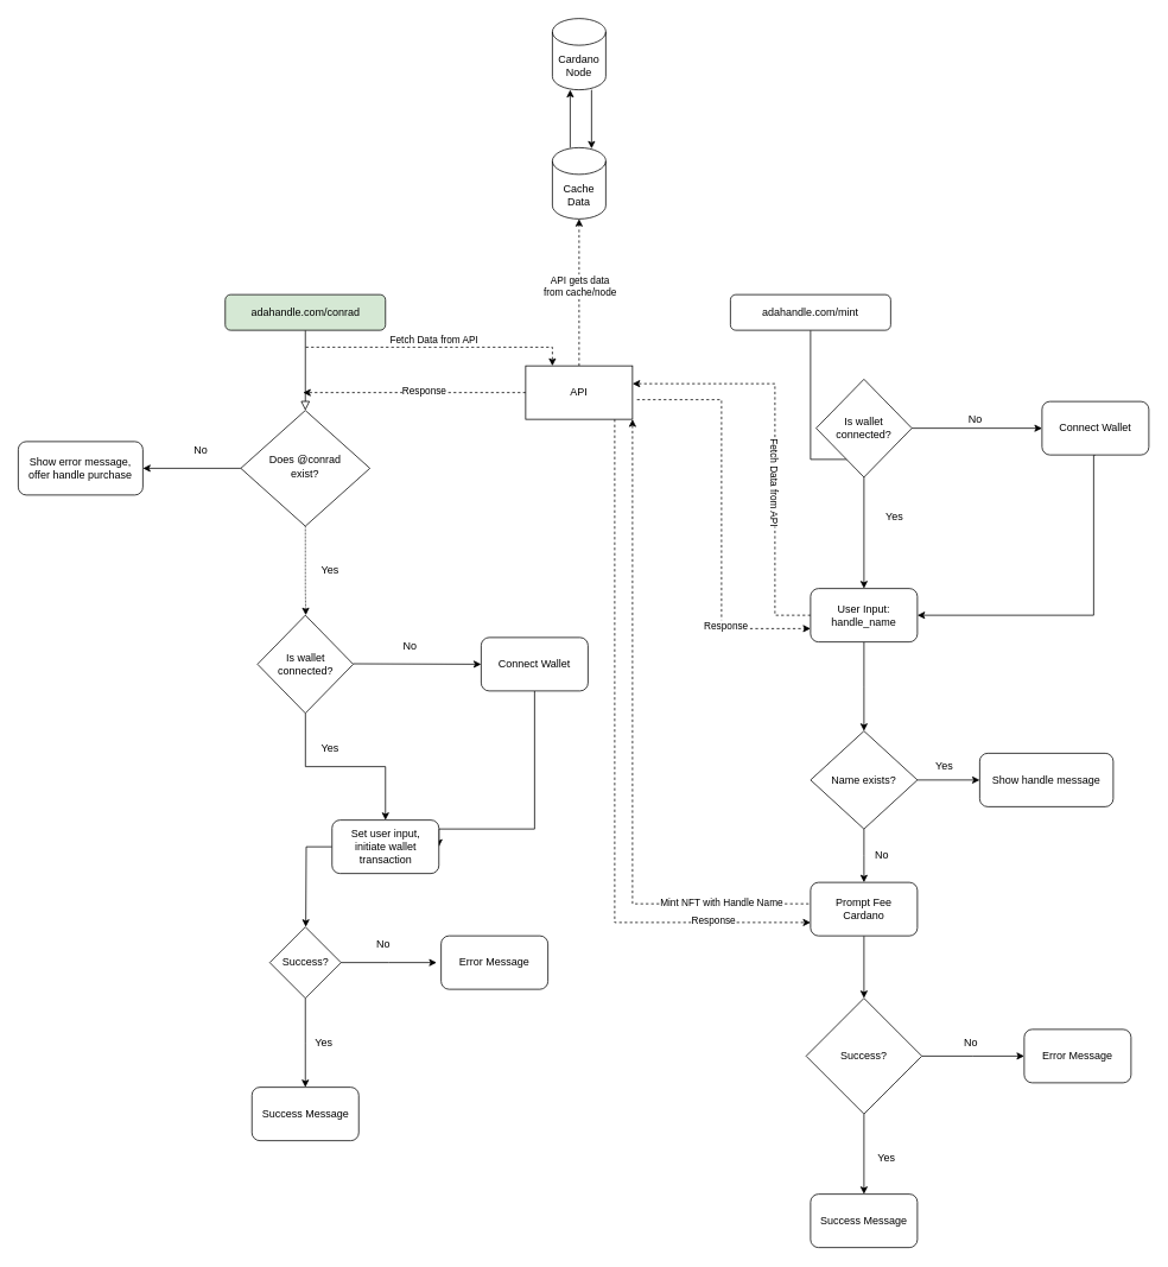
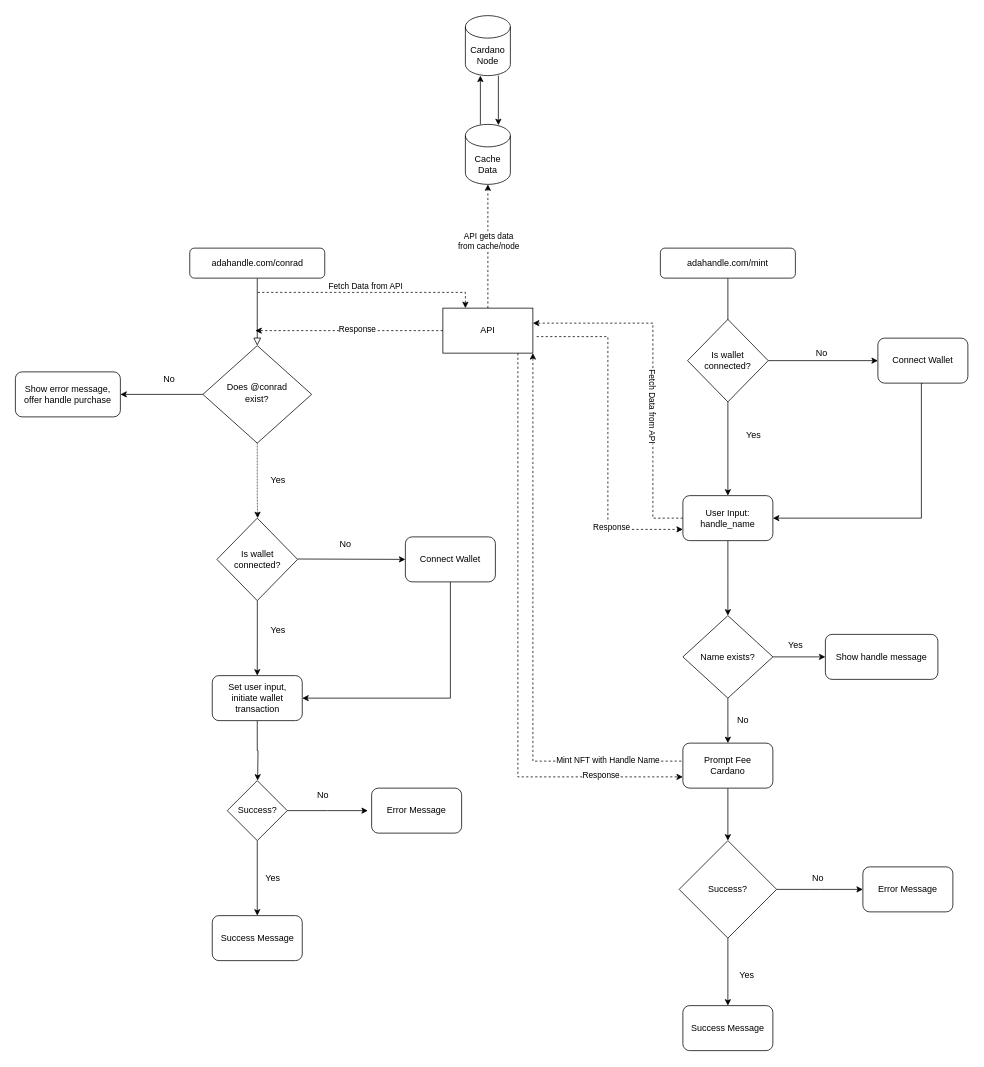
  <mxCell id="0" />
  <mxCell id="1" parent="0" />
  <mxCell id="2" value="" style="rounded=0;html=1;jettySize=auto;orthogonalLoop=1;fontSize=11;endArrow=block;endFill=0;endSize=8;strokeWidth=1;shadow=0;labelBackgroundColor=none;edgeStyle=orthogonalEdgeStyle;" parent="1" source="3" target="8" edge="1"><mxGeometry relative="1" as="geometry" /></mxCell>
- <mxCell id="3" value="adahandle.com/conrad" style="rounded=1;whiteSpace=wrap;html=1;fontSize=12;glass=0;strokeWidth=1;shadow=0;fillColor=#d5e8d4;" parent="1" vertex="1"><mxGeometry x="252.5" y="330" width="180" height="40" as="geometry" /></mxCell>
+ <mxCell id="3" value="adahandle.com/conrad" style="rounded=1;whiteSpace=wrap;html=1;fontSize=12;glass=0;strokeWidth=1;shadow=0;" parent="1" vertex="1"><mxGeometry x="252.5" y="330" width="180" height="40" as="geometry" /></mxCell>
  <mxCell id="4" style="edgeStyle=orthogonalEdgeStyle;rounded=0;orthogonalLoop=1;jettySize=auto;html=1;" edge="1" parent="1" source="8" target="9"><mxGeometry relative="1" as="geometry" /></mxCell>
  <mxCell id="5" style="edgeStyle=orthogonalEdgeStyle;rounded=0;orthogonalLoop=1;jettySize=auto;html=1;dashed=1;dashPattern=1 1;strokeColor=#000000;" edge="1" parent="1" source="8"><mxGeometry relative="1" as="geometry"><mxPoint x="343" y="690" as="targetPoint" /><Array as="points"><mxPoint x="343" y="660" /><mxPoint x="343" y="660" /></Array></mxGeometry></mxCell>
  <mxCell id="6" style="edgeStyle=orthogonalEdgeStyle;rounded=0;orthogonalLoop=1;jettySize=auto;html=1;strokeColor=#000000;entryX=0.25;entryY=0;entryDx=0;entryDy=0;dashed=1;" edge="1" parent="1" target="40"><mxGeometry relative="1" as="geometry"><mxPoint x="690" y="420" as="targetPoint" /><mxPoint x="343" y="389" as="sourcePoint" /><Array as="points"><mxPoint x="620" y="389" /></Array></mxGeometry></mxCell>
  <mxCell id="7" value="Fetch Data from API" style="edgeLabel;html=1;align=center;verticalAlign=middle;resizable=0;points=[];" vertex="1" connectable="0" parent="6"><mxGeometry x="-0.04" y="-2" relative="1" as="geometry"><mxPoint y="-11" as="offset" /></mxGeometry></mxCell>
  <mxCell id="8" value="Does @conrad&lt;br&gt;exist?" style="rhombus;whiteSpace=wrap;html=1;shadow=0;fontFamily=Helvetica;fontSize=12;align=center;strokeWidth=1;spacing=6;spacingTop=-4;" parent="1" vertex="1"><mxGeometry x="270" y="460" width="145" height="130" as="geometry" /></mxCell>
  <mxCell id="9" value="Show error message,&lt;br&gt;offer handle purchase" style="rounded=1;whiteSpace=wrap;html=1;" vertex="1" parent="1"><mxGeometry x="20" y="495" width="140" height="60" as="geometry" /></mxCell>
  <mxCell id="10" value="No" style="text;html=1;align=center;verticalAlign=middle;resizable=0;points=[];autosize=1;strokeColor=none;" vertex="1" parent="1"><mxGeometry x="210" y="495" width="30" height="20" as="geometry" /></mxCell>
  <mxCell id="11" value="Yes" style="text;html=1;align=center;verticalAlign=middle;resizable=0;points=[];autosize=1;strokeColor=none;" vertex="1" parent="1"><mxGeometry x="350" y="630" width="40" height="20" as="geometry" /></mxCell>
  <mxCell id="12" style="edgeStyle=orthogonalEdgeStyle;rounded=0;orthogonalLoop=1;jettySize=auto;html=1;strokeColor=#000000;entryX=0;entryY=0.5;entryDx=0;entryDy=0;" edge="1" parent="1" target="17"><mxGeometry relative="1" as="geometry"><mxPoint x="553.75" y="744.5" as="targetPoint" /><mxPoint x="396.25" y="744.5" as="sourcePoint" /></mxGeometry></mxCell>
  <mxCell id="13" value="No" style="text;html=1;align=center;verticalAlign=middle;resizable=0;points=[];autosize=1;strokeColor=none;" vertex="1" parent="1"><mxGeometry x="445" y="715" width="30" height="20" as="geometry" /></mxCell>
  <mxCell id="14" style="edgeStyle=orthogonalEdgeStyle;rounded=0;orthogonalLoop=1;jettySize=auto;html=1;strokeColor=#000000;entryX=0.5;entryY=0;entryDx=0;entryDy=0;" edge="1" parent="1" source="15" target="20"><mxGeometry relative="1" as="geometry"><mxPoint x="342.5" y="890" as="targetPoint" /></mxGeometry></mxCell>
  <mxCell id="15" value="Is wallet connected?" style="rhombus;whiteSpace=wrap;html=1;" vertex="1" parent="1"><mxGeometry x="288.75" y="690" width="107.5" height="110" as="geometry" /></mxCell>
  <mxCell id="16" style="edgeStyle=orthogonalEdgeStyle;rounded=0;orthogonalLoop=1;jettySize=auto;html=1;strokeColor=#000000;entryX=1;entryY=0.5;entryDx=0;entryDy=0;exitX=0.5;exitY=1;exitDx=0;exitDy=0;" edge="1" parent="1" source="17" target="20"><mxGeometry relative="1" as="geometry"><mxPoint x="510" y="950" as="targetPoint" /><Array as="points"><mxPoint x="600" y="930" /></Array></mxGeometry></mxCell>
  <mxCell id="17" value="Connect Wallet" style="rounded=1;whiteSpace=wrap;html=1;" vertex="1" parent="1"><mxGeometry x="540" y="715" width="120" height="60" as="geometry" /></mxCell>
  <mxCell id="18" value="Yes" style="text;html=1;align=center;verticalAlign=middle;resizable=0;points=[];autosize=1;strokeColor=none;" vertex="1" parent="1"><mxGeometry x="350" y="830" width="40" height="20" as="geometry" /></mxCell>
  <mxCell id="19" style="edgeStyle=orthogonalEdgeStyle;rounded=0;orthogonalLoop=1;jettySize=auto;html=1;strokeColor=#000000;" edge="1" parent="1" source="20"><mxGeometry relative="1" as="geometry"><mxPoint x="343" y="1040" as="targetPoint" /></mxGeometry></mxCell>
- <mxCell id="20" value="Set user input,&lt;br&gt;initiate wallet transaction" style="rounded=1;whiteSpace=wrap;html=1;" vertex="1" parent="1"><mxGeometry x="372.5" y="920" width="120" height="60" as="geometry" /></mxCell>
+ <mxCell id="20" value="Set user input,&lt;br&gt;initiate wallet transaction" style="rounded=1;whiteSpace=wrap;html=1;" vertex="1" parent="1"><mxGeometry x="282.5" y="900" width="120" height="60" as="geometry" /></mxCell>
  <mxCell id="21" style="edgeStyle=orthogonalEdgeStyle;rounded=0;orthogonalLoop=1;jettySize=auto;html=1;strokeColor=#000000;" edge="1" parent="1" source="23"><mxGeometry relative="1" as="geometry"><mxPoint x="490" y="1080" as="targetPoint" /></mxGeometry></mxCell>
  <mxCell id="22" style="edgeStyle=orthogonalEdgeStyle;rounded=0;orthogonalLoop=1;jettySize=auto;html=1;strokeColor=#000000;" edge="1" parent="1" source="23"><mxGeometry relative="1" as="geometry"><mxPoint x="342.5" y="1220" as="targetPoint" /></mxGeometry></mxCell>
  <mxCell id="23" value="Success?" style="rhombus;whiteSpace=wrap;html=1;" vertex="1" parent="1"><mxGeometry x="302.5" y="1040" width="80" height="80" as="geometry" /></mxCell>
  <mxCell id="24" value="No" style="text;html=1;align=center;verticalAlign=middle;resizable=0;points=[];autosize=1;strokeColor=none;" vertex="1" parent="1"><mxGeometry x="415" y="1050" width="30" height="20" as="geometry" /></mxCell>
  <mxCell id="25" value="Error Message" style="rounded=1;whiteSpace=wrap;html=1;" vertex="1" parent="1"><mxGeometry x="495" y="1050" width="120" height="60" as="geometry" /></mxCell>
  <mxCell id="26" value="Yes" style="text;html=1;align=center;verticalAlign=middle;resizable=0;points=[];autosize=1;strokeColor=none;" vertex="1" parent="1"><mxGeometry x="342.5" y="1160" width="40" height="20" as="geometry" /></mxCell>
  <mxCell id="27" value="Success Message" style="rounded=1;whiteSpace=wrap;html=1;" vertex="1" parent="1"><mxGeometry x="282.5" y="1220" width="120" height="60" as="geometry" /></mxCell>
  <mxCell id="28" style="edgeStyle=orthogonalEdgeStyle;rounded=0;orthogonalLoop=1;jettySize=auto;html=1;strokeColor=#000000;" edge="1" parent="1" source="29"><mxGeometry relative="1" as="geometry"><mxPoint x="640" y="100" as="targetPoint" /><Array as="points"><mxPoint x="640" y="100" /></Array></mxGeometry></mxCell>
  <mxCell id="29" value="Cache Data" style="shape=cylinder3;whiteSpace=wrap;html=1;boundedLbl=1;backgroundOutline=1;size=15;" vertex="1" parent="1"><mxGeometry x="620" y="165" width="60" height="80" as="geometry" /></mxCell>
  <mxCell id="30" style="edgeStyle=orthogonalEdgeStyle;rounded=0;orthogonalLoop=1;jettySize=auto;html=1;entryX=0.733;entryY=0.013;entryDx=0;entryDy=0;entryPerimeter=0;strokeColor=#000000;exitX=0.733;exitY=1;exitDx=0;exitDy=0;exitPerimeter=0;" edge="1" parent="1" source="31" target="29"><mxGeometry relative="1" as="geometry" /></mxCell>
  <mxCell id="31" value="Cardano&lt;br&gt;Node" style="shape=cylinder3;whiteSpace=wrap;html=1;boundedLbl=1;backgroundOutline=1;size=15;" vertex="1" parent="1"><mxGeometry x="620" y="20" width="60" height="80" as="geometry" /></mxCell>
  <mxCell id="32" style="edgeStyle=orthogonalEdgeStyle;rounded=0;orthogonalLoop=1;jettySize=auto;html=1;dashed=1;strokeColor=#000000;" edge="1" parent="1" source="40"><mxGeometry relative="1" as="geometry"><mxPoint x="340" y="440" as="targetPoint" /></mxGeometry></mxCell>
  <mxCell id="33" value="Response" style="edgeLabel;html=1;align=center;verticalAlign=middle;resizable=0;points=[];" vertex="1" connectable="0" parent="32"><mxGeometry x="-0.08" y="-3" relative="1" as="geometry"><mxPoint as="offset" /></mxGeometry></mxCell>
  <mxCell id="34" style="edgeStyle=orthogonalEdgeStyle;rounded=0;orthogonalLoop=1;jettySize=auto;html=1;entryX=0.5;entryY=1;entryDx=0;entryDy=0;entryPerimeter=0;dashed=1;strokeColor=#000000;" edge="1" parent="1" source="40" target="29"><mxGeometry relative="1" as="geometry" /></mxCell>
  <mxCell id="35" value="API gets data&lt;br&gt;from cache/node" style="edgeLabel;html=1;align=center;verticalAlign=middle;resizable=0;points=[];" vertex="1" connectable="0" parent="34"><mxGeometry x="-0.544" y="-1" relative="1" as="geometry"><mxPoint x="-1" y="-52" as="offset" /></mxGeometry></mxCell>
  <mxCell id="36" style="edgeStyle=orthogonalEdgeStyle;rounded=0;orthogonalLoop=1;jettySize=auto;html=1;entryX=0;entryY=0.75;entryDx=0;entryDy=0;dashed=1;strokeColor=#000000;exitX=1.042;exitY=0.633;exitDx=0;exitDy=0;exitPerimeter=0;" edge="1" parent="1" source="40" target="46"><mxGeometry relative="1" as="geometry" /></mxCell>
  <mxCell id="37" value="Response" style="edgeLabel;html=1;align=center;verticalAlign=middle;resizable=0;points=[];" vertex="1" connectable="0" parent="36"><mxGeometry x="0.529" y="4" relative="1" as="geometry"><mxPoint y="2" as="offset" /></mxGeometry></mxCell>
  <mxCell id="38" style="edgeStyle=orthogonalEdgeStyle;rounded=0;orthogonalLoop=1;jettySize=auto;html=1;entryX=0;entryY=0.75;entryDx=0;entryDy=0;dashed=1;strokeColor=#000000;" edge="1" parent="1" source="40" target="63"><mxGeometry relative="1" as="geometry"><Array as="points"><mxPoint x="690" y="1035" /></Array></mxGeometry></mxCell>
  <mxCell id="39" value="Response" style="edgeLabel;html=1;align=center;verticalAlign=middle;resizable=0;points=[];" vertex="1" connectable="0" parent="38"><mxGeometry x="0.631" y="3" relative="1" as="geometry"><mxPoint x="35" as="offset" /></mxGeometry></mxCell>
  <mxCell id="40" value="API" style="rounded=0;whiteSpace=wrap;html=1;" vertex="1" parent="1"><mxGeometry x="590" y="410" width="120" height="60" as="geometry" /></mxCell>
  <mxCell id="41" style="edgeStyle=orthogonalEdgeStyle;rounded=0;orthogonalLoop=1;jettySize=auto;html=1;strokeColor=#000000;entryX=0.5;entryY=0;entryDx=0;entryDy=0;" edge="1" parent="1" source="42" target="46"><mxGeometry relative="1" as="geometry"><mxPoint x="990" y="450" as="targetPoint" /></mxGeometry></mxCell>
- <mxCell id="42" value="adahandle.com/mint" style="rounded=1;whiteSpace=wrap;html=1;fontSize=12;glass=0;strokeWidth=1;shadow=0;" vertex="1" parent="1"><mxGeometry x="820" y="330" width="180" height="40" as="geometry" /></mxCell>
+ <mxCell id="42" value="adahandle.com/mint" style="rounded=1;whiteSpace=wrap;html=1;fontSize=12;glass=0;strokeWidth=1;shadow=0;" vertex="1" parent="1"><mxGeometry x="880" y="330" width="180" height="40" as="geometry" /></mxCell>
  <mxCell id="43" style="edgeStyle=orthogonalEdgeStyle;rounded=0;orthogonalLoop=1;jettySize=auto;html=1;strokeColor=#000000;dashed=1;" edge="1" parent="1" source="46"><mxGeometry relative="1" as="geometry"><mxPoint x="710" y="430" as="targetPoint" /><Array as="points"><mxPoint x="870" y="690" /><mxPoint x="870" y="430" /></Array></mxGeometry></mxCell>
  <mxCell id="44" value="Fetch Data from API" style="edgeLabel;html=1;align=center;verticalAlign=middle;resizable=0;points=[];rotation=90;" vertex="1" connectable="0" parent="43"><mxGeometry x="-0.371" y="2" relative="1" as="geometry"><mxPoint x="2" y="-45" as="offset" /></mxGeometry></mxCell>
  <mxCell id="45" style="edgeStyle=orthogonalEdgeStyle;rounded=0;orthogonalLoop=1;jettySize=auto;html=1;strokeColor=#000000;" edge="1" parent="1" source="46"><mxGeometry relative="1" as="geometry"><mxPoint x="970" y="820" as="targetPoint" /></mxGeometry></mxCell>
  <mxCell id="46" value="User Input: handle_name" style="rounded=1;whiteSpace=wrap;html=1;" vertex="1" parent="1"><mxGeometry x="910" y="660" width="120" height="60" as="geometry" /></mxCell>
  <mxCell id="47" style="edgeStyle=orthogonalEdgeStyle;rounded=0;orthogonalLoop=1;jettySize=auto;html=1;strokeColor=#000000;" edge="1" parent="1" source="49" target="50"><mxGeometry relative="1" as="geometry"><mxPoint x="1130" y="875" as="targetPoint" /></mxGeometry></mxCell>
  <mxCell id="48" style="edgeStyle=orthogonalEdgeStyle;rounded=0;orthogonalLoop=1;jettySize=auto;html=1;strokeColor=#000000;" edge="1" parent="1" source="49"><mxGeometry relative="1" as="geometry"><mxPoint x="970" y="990" as="targetPoint" /></mxGeometry></mxCell>
  <mxCell id="49" value="Name exists?" style="rhombus;whiteSpace=wrap;html=1;" vertex="1" parent="1"><mxGeometry x="910" y="820" width="120" height="110" as="geometry" /></mxCell>
  <mxCell id="50" value="Show handle message" style="rounded=1;whiteSpace=wrap;html=1;" vertex="1" parent="1"><mxGeometry x="1100" y="845" width="150" height="60" as="geometry" /></mxCell>
  <mxCell id="51" value="Yes" style="text;html=1;align=center;verticalAlign=middle;resizable=0;points=[];autosize=1;strokeColor=none;" vertex="1" parent="1"><mxGeometry x="1040" y="850" width="40" height="20" as="geometry" /></mxCell>
  <mxCell id="52" value="No" style="text;html=1;align=center;verticalAlign=middle;resizable=0;points=[];autosize=1;strokeColor=none;" vertex="1" parent="1"><mxGeometry x="975" y="950" width="30" height="20" as="geometry" /></mxCell>
  <mxCell id="53" style="edgeStyle=orthogonalEdgeStyle;rounded=0;orthogonalLoop=1;jettySize=auto;html=1;strokeColor=#000000;entryX=0;entryY=0.5;entryDx=0;entryDy=0;exitX=1;exitY=0.5;exitDx=0;exitDy=0;" edge="1" parent="1" target="57" source="55"><mxGeometry relative="1" as="geometry"><mxPoint x="1181.25" y="434.5" as="targetPoint" /><mxPoint x="1023.75" y="434.5" as="sourcePoint" /><Array as="points"><mxPoint x="1168" y="480" /></Array></mxGeometry></mxCell>
  <mxCell id="54" value="No" style="text;html=1;align=center;verticalAlign=middle;resizable=0;points=[];autosize=1;strokeColor=none;" vertex="1" parent="1"><mxGeometry x="1080" y="460" width="30" height="20" as="geometry" /></mxCell>
  <mxCell id="55" value="Is wallet connected?" style="rhombus;whiteSpace=wrap;html=1;" vertex="1" parent="1"><mxGeometry x="916.25" y="425" width="107.5" height="110" as="geometry" /></mxCell>
  <mxCell id="56" style="edgeStyle=orthogonalEdgeStyle;rounded=0;orthogonalLoop=1;jettySize=auto;html=1;strokeColor=#000000;entryX=1;entryY=0.5;entryDx=0;entryDy=0;exitX=0.5;exitY=1;exitDx=0;exitDy=0;" edge="1" parent="1" source="57" target="46"><mxGeometry relative="1" as="geometry"><mxPoint x="1030" y="620" as="targetPoint" /><Array as="points"><mxPoint x="1228" y="690" /></Array></mxGeometry></mxCell>
  <mxCell id="57" value="Connect Wallet" style="rounded=1;whiteSpace=wrap;html=1;" vertex="1" parent="1"><mxGeometry x="1170" y="450" width="120" height="60" as="geometry" /></mxCell>
  <mxCell id="58" value="Yes" style="text;html=1;align=center;verticalAlign=middle;resizable=0;points=[];autosize=1;strokeColor=none;" vertex="1" parent="1"><mxGeometry x="983.75" y="570" width="40" height="20" as="geometry" /></mxCell>
  <mxCell id="59" style="edgeStyle=orthogonalEdgeStyle;rounded=0;orthogonalLoop=1;jettySize=auto;html=1;strokeColor=#000000;" edge="1" parent="1" source="61"><mxGeometry relative="1" as="geometry"><mxPoint x="1150" y="1185" as="targetPoint" /></mxGeometry></mxCell>
  <mxCell id="60" style="edgeStyle=orthogonalEdgeStyle;rounded=0;orthogonalLoop=1;jettySize=auto;html=1;strokeColor=#000000;entryX=0.5;entryY=0;entryDx=0;entryDy=0;" edge="1" parent="1" source="61" target="69"><mxGeometry relative="1" as="geometry"><mxPoint x="970" y="1320" as="targetPoint" /></mxGeometry></mxCell>
  <mxCell id="61" value="Success?" style="rhombus;whiteSpace=wrap;html=1;" vertex="1" parent="1"><mxGeometry x="905" y="1120" width="130" height="130" as="geometry" /></mxCell>
  <mxCell id="62" style="edgeStyle=orthogonalEdgeStyle;rounded=0;orthogonalLoop=1;jettySize=auto;html=1;entryX=0.5;entryY=0;entryDx=0;entryDy=0;strokeColor=#000000;" edge="1" parent="1" source="63" target="61"><mxGeometry relative="1" as="geometry" /></mxCell>
  <mxCell id="63" value="Prompt Fee&lt;br&gt;Cardano" style="rounded=1;whiteSpace=wrap;html=1;" vertex="1" parent="1"><mxGeometry x="910" y="990" width="120" height="60" as="geometry" /></mxCell>
  <mxCell id="64" value="No" style="text;html=1;align=center;verticalAlign=middle;resizable=0;points=[];autosize=1;strokeColor=none;" vertex="1" parent="1"><mxGeometry x="1075" y="1160" width="30" height="20" as="geometry" /></mxCell>
  <mxCell id="65" value="Error Message" style="rounded=1;whiteSpace=wrap;html=1;" vertex="1" parent="1"><mxGeometry x="1150" y="1155" width="120" height="60" as="geometry" /></mxCell>
  <mxCell id="66" value="Yes" style="text;html=1;align=center;verticalAlign=middle;resizable=0;points=[];autosize=1;strokeColor=none;" vertex="1" parent="1"><mxGeometry x="975" y="1290" width="40" height="20" as="geometry" /></mxCell>
  <mxCell id="67" style="edgeStyle=orthogonalEdgeStyle;rounded=0;orthogonalLoop=1;jettySize=auto;html=1;entryX=1;entryY=1;entryDx=0;entryDy=0;strokeColor=#000000;dashed=1;exitX=-0.017;exitY=0.4;exitDx=0;exitDy=0;exitPerimeter=0;" edge="1" parent="1" source="63" target="40"><mxGeometry relative="1" as="geometry" /></mxCell>
  <mxCell id="68" value="Mint NFT with Handle Name" style="edgeLabel;html=1;align=center;verticalAlign=middle;resizable=0;points=[];" vertex="1" connectable="0" parent="67"><mxGeometry x="-0.857" y="-2" relative="1" as="geometry"><mxPoint x="-45" as="offset" /></mxGeometry></mxCell>
  <mxCell id="69" value="Success Message" style="rounded=1;whiteSpace=wrap;html=1;" vertex="1" parent="1"><mxGeometry x="910" y="1340" width="120" height="60" as="geometry" /></mxCell>
